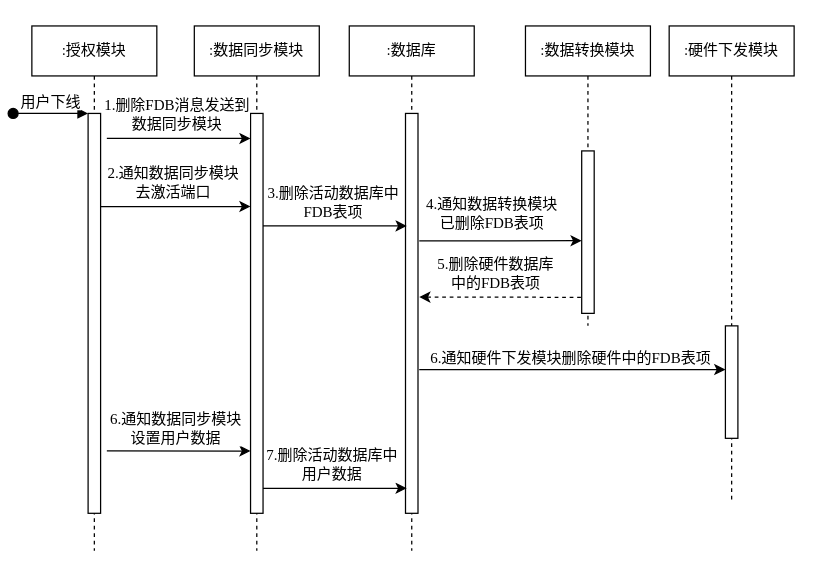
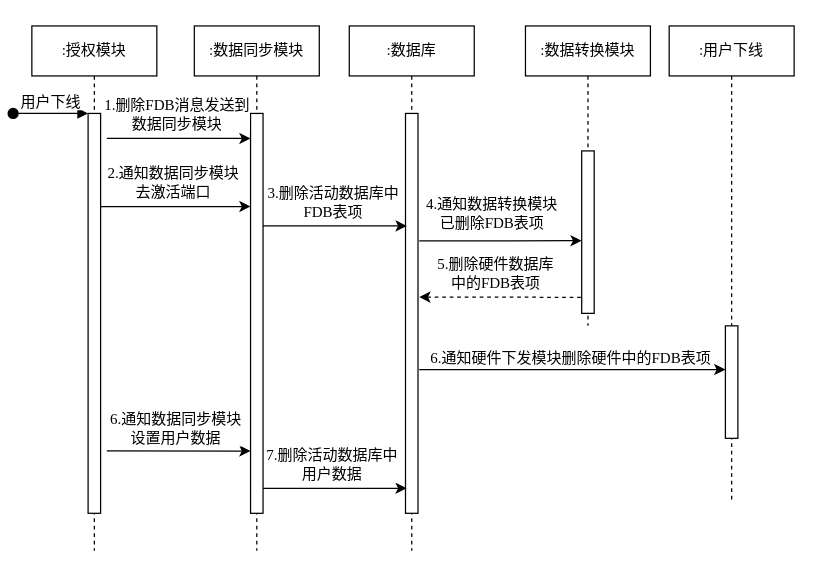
  <mxCell id="0" />
  <mxCell id="1" parent="0" />
  <mxCell id="2" value=":授权模块" style="shape=umlLifeline;perimeter=lifelinePerimeter;whiteSpace=wrap;html=1;container=0;dropTarget=0;collapsible=0;recursiveResize=0;outlineConnect=0;portConstraint=eastwest;newEdgeStyle={&quot;edgeStyle&quot;:&quot;elbowEdgeStyle&quot;,&quot;elbow&quot;:&quot;vertical&quot;,&quot;curved&quot;:0,&quot;rounded&quot;:0};fontFamily=宋体;" parent="1" vertex="1"><mxGeometry x="20" y="20" width="100" height="420" as="geometry" /></mxCell>
  <mxCell id="3" value="" style="html=1;points=[];perimeter=orthogonalPerimeter;outlineConnect=0;targetShapes=umlLifeline;portConstraint=eastwest;newEdgeStyle={&quot;edgeStyle&quot;:&quot;elbowEdgeStyle&quot;,&quot;elbow&quot;:&quot;vertical&quot;,&quot;curved&quot;:0,&quot;rounded&quot;:0};fontFamily=宋体;" parent="2" vertex="1"><mxGeometry x="45" y="70" width="10" height="320" as="geometry" /></mxCell>
  <mxCell id="4" value="用户下线" style="html=1;verticalAlign=bottom;startArrow=oval;endArrow=block;startSize=8;edgeStyle=elbowEdgeStyle;elbow=vertical;curved=0;rounded=0;fontFamily=宋体;fontSize=12;" parent="2" target="3" edge="1"><mxGeometry relative="1" as="geometry"><mxPoint x="-15" y="70" as="sourcePoint" /></mxGeometry></mxCell>
  <mxCell id="5" value=":数据同步模块" style="shape=umlLifeline;perimeter=lifelinePerimeter;whiteSpace=wrap;html=1;container=0;dropTarget=0;collapsible=0;recursiveResize=0;outlineConnect=0;portConstraint=eastwest;newEdgeStyle={&quot;edgeStyle&quot;:&quot;elbowEdgeStyle&quot;,&quot;elbow&quot;:&quot;vertical&quot;,&quot;curved&quot;:0,&quot;rounded&quot;:0};fontFamily=宋体;" parent="1" vertex="1"><mxGeometry x="150" y="20" width="100" height="420" as="geometry" /></mxCell>
  <mxCell id="6" value="" style="html=1;points=[];perimeter=orthogonalPerimeter;outlineConnect=0;targetShapes=umlLifeline;portConstraint=eastwest;newEdgeStyle={&quot;edgeStyle&quot;:&quot;elbowEdgeStyle&quot;,&quot;elbow&quot;:&quot;vertical&quot;,&quot;curved&quot;:0,&quot;rounded&quot;:0};fontFamily=宋体;" parent="5" vertex="1"><mxGeometry x="45" y="70" width="10" height="320" as="geometry" /></mxCell>
  <mxCell id="7" value=":数据库" style="shape=umlLifeline;perimeter=lifelinePerimeter;whiteSpace=wrap;html=1;container=0;dropTarget=0;collapsible=0;recursiveResize=0;outlineConnect=0;portConstraint=eastwest;newEdgeStyle={&quot;edgeStyle&quot;:&quot;elbowEdgeStyle&quot;,&quot;elbow&quot;:&quot;vertical&quot;,&quot;curved&quot;:0,&quot;rounded&quot;:0};fontFamily=宋体;" parent="1" vertex="1"><mxGeometry x="274" y="20" width="100" height="420" as="geometry" /></mxCell>
  <mxCell id="8" value="" style="html=1;points=[];perimeter=orthogonalPerimeter;outlineConnect=0;targetShapes=umlLifeline;portConstraint=eastwest;newEdgeStyle={&quot;edgeStyle&quot;:&quot;elbowEdgeStyle&quot;,&quot;elbow&quot;:&quot;vertical&quot;,&quot;curved&quot;:0,&quot;rounded&quot;:0};fontFamily=宋体;" parent="7" vertex="1"><mxGeometry x="45" y="70" width="10" height="320" as="geometry" /></mxCell>
  <mxCell id="9" value=":数据转换模块" style="shape=umlLifeline;perimeter=lifelinePerimeter;whiteSpace=wrap;html=1;container=0;dropTarget=0;collapsible=0;recursiveResize=0;outlineConnect=0;portConstraint=eastwest;newEdgeStyle={&quot;edgeStyle&quot;:&quot;elbowEdgeStyle&quot;,&quot;elbow&quot;:&quot;vertical&quot;,&quot;curved&quot;:0,&quot;rounded&quot;:0};fontFamily=宋体;" parent="1" vertex="1"><mxGeometry x="415" y="20" width="100" height="240" as="geometry" /></mxCell>
  <mxCell id="10" value="" style="html=1;points=[];perimeter=orthogonalPerimeter;outlineConnect=0;targetShapes=umlLifeline;portConstraint=eastwest;newEdgeStyle={&quot;edgeStyle&quot;:&quot;elbowEdgeStyle&quot;,&quot;elbow&quot;:&quot;vertical&quot;,&quot;curved&quot;:0,&quot;rounded&quot;:0};fontFamily=宋体;" parent="9" vertex="1"><mxGeometry x="45" y="100" width="10" height="130" as="geometry" /></mxCell>
- <mxCell id="11" value=":硬件下发模块" style="shape=umlLifeline;perimeter=lifelinePerimeter;whiteSpace=wrap;html=1;container=0;dropTarget=0;collapsible=0;recursiveResize=0;outlineConnect=0;portConstraint=eastwest;newEdgeStyle={&quot;edgeStyle&quot;:&quot;elbowEdgeStyle&quot;,&quot;elbow&quot;:&quot;vertical&quot;,&quot;curved&quot;:0,&quot;rounded&quot;:0};fontFamily=宋体;" parent="1" vertex="1"><mxGeometry x="530" y="20" width="100" height="380" as="geometry" /></mxCell>
+ <mxCell id="11" value=":用户下线" style="shape=umlLifeline;perimeter=lifelinePerimeter;whiteSpace=wrap;html=1;container=0;dropTarget=0;collapsible=0;recursiveResize=0;outlineConnect=0;portConstraint=eastwest;newEdgeStyle={&quot;edgeStyle&quot;:&quot;elbowEdgeStyle&quot;,&quot;elbow&quot;:&quot;vertical&quot;,&quot;curved&quot;:0,&quot;rounded&quot;:0};fontFamily=宋体;" parent="1" vertex="1"><mxGeometry x="530" y="20" width="100" height="380" as="geometry" /></mxCell>
  <mxCell id="12" value="" style="html=1;points=[];perimeter=orthogonalPerimeter;outlineConnect=0;targetShapes=umlLifeline;portConstraint=eastwest;newEdgeStyle={&quot;edgeStyle&quot;:&quot;elbowEdgeStyle&quot;,&quot;elbow&quot;:&quot;vertical&quot;,&quot;curved&quot;:0,&quot;rounded&quot;:0};fontFamily=宋体;" parent="11" vertex="1"><mxGeometry x="45" y="240" width="10" height="90" as="geometry" /></mxCell>
  <mxCell id="13" value="" style="endArrow=classic;html=1;rounded=0;fontFamily=宋体;" parent="1" edge="1"><mxGeometry width="50" height="50" relative="1" as="geometry"><mxPoint x="80" y="110" as="sourcePoint" /><mxPoint x="195" y="110" as="targetPoint" /></mxGeometry></mxCell>
  <mxCell id="14" value="1.删除FDB消息发送到&lt;br style=&quot;font-size: 12px;&quot;&gt;数据同步模块" style="edgeLabel;html=1;align=center;verticalAlign=middle;resizable=0;points=[];fontFamily=宋体;fontSize=12;" parent="13" vertex="1" connectable="0"><mxGeometry x="-0.148" relative="1" as="geometry"><mxPoint x="6" y="-20" as="offset" /></mxGeometry></mxCell>
  <mxCell id="15" value="" style="endArrow=classic;html=1;rounded=0;fontFamily=宋体;" parent="1" edge="1"><mxGeometry width="50" height="50" relative="1" as="geometry"><mxPoint x="205" y="180" as="sourcePoint" /><mxPoint x="320" y="180" as="targetPoint" /></mxGeometry></mxCell>
  <mxCell id="16" value="3.删除活动数据库中&lt;br style=&quot;font-size: 12px;&quot;&gt;FDB表项" style="edgeLabel;html=1;align=center;verticalAlign=middle;resizable=0;points=[];fontFamily=宋体;fontSize=12;" parent="15" vertex="1" connectable="0"><mxGeometry x="-0.148" relative="1" as="geometry"><mxPoint x="6" y="-20" as="offset" /></mxGeometry></mxCell>
  <mxCell id="17" value="" style="endArrow=none;html=1;rounded=0;endFill=0;startArrow=classic;startFill=1;dashed=1;fontFamily=宋体;" parent="1" edge="1"><mxGeometry width="50" height="50" relative="1" as="geometry"><mxPoint x="330" y="237" as="sourcePoint" /><mxPoint x="460" y="237.14" as="targetPoint" /></mxGeometry></mxCell>
  <mxCell id="18" value="5.删除硬件数据库&lt;br style=&quot;font-size: 12px;&quot;&gt;中的FDB表项" style="edgeLabel;html=1;align=center;verticalAlign=middle;resizable=0;points=[];fontFamily=宋体;fontSize=12;" parent="17" vertex="1" connectable="0"><mxGeometry x="-0.148" relative="1" as="geometry"><mxPoint x="6" y="-20" as="offset" /></mxGeometry></mxCell>
  <mxCell id="19" value="" style="endArrow=classic;html=1;rounded=0;fontFamily=宋体;" parent="1" edge="1"><mxGeometry width="50" height="50" relative="1" as="geometry"><mxPoint x="330" y="192" as="sourcePoint" /><mxPoint x="460" y="191.85" as="targetPoint" /></mxGeometry></mxCell>
  <mxCell id="20" value="4.通知数据转换模块&lt;br style=&quot;font-size: 12px;&quot;&gt;已删除FDB表项" style="edgeLabel;html=1;align=center;verticalAlign=middle;resizable=0;points=[];fontFamily=宋体;fontSize=12;" parent="19" vertex="1" connectable="0"><mxGeometry x="-0.107" y="10" relative="1" as="geometry"><mxPoint y="-12" as="offset" /></mxGeometry></mxCell>
  <mxCell id="21" value="" style="endArrow=classic;html=1;rounded=0;fontFamily=宋体;" parent="1" target="12" edge="1"><mxGeometry width="50" height="50" relative="1" as="geometry"><mxPoint x="330" y="295" as="sourcePoint" /><mxPoint x="635" y="295" as="targetPoint" /></mxGeometry></mxCell>
  <mxCell id="22" value="6.通知硬件下发模块删除硬件中的FDB表项" style="edgeLabel;html=1;align=center;verticalAlign=middle;resizable=0;points=[];fontFamily=宋体;fontSize=12;" parent="21" vertex="1" connectable="0"><mxGeometry x="-0.148" relative="1" as="geometry"><mxPoint x="16" y="-10" as="offset" /></mxGeometry></mxCell>
  <mxCell id="23" value="" style="endArrow=classic;html=1;rounded=0;fontFamily=宋体;" parent="1" edge="1"><mxGeometry width="50" height="50" relative="1" as="geometry"><mxPoint x="80" y="360" as="sourcePoint" /><mxPoint x="195" y="360.17" as="targetPoint" /></mxGeometry></mxCell>
  <mxCell id="24" value="6.通知数据同步模块&lt;br style=&quot;font-size: 12px;&quot;&gt;设置用户数据" style="edgeLabel;html=1;align=center;verticalAlign=middle;resizable=0;points=[];fontFamily=宋体;fontSize=12;" parent="23" vertex="1" connectable="0"><mxGeometry x="-0.148" relative="1" as="geometry"><mxPoint x="6" y="-19" as="offset" /></mxGeometry></mxCell>
  <mxCell id="25" value="" style="endArrow=classic;html=1;rounded=0;fontFamily=宋体;" parent="1" edge="1"><mxGeometry width="50" height="50" relative="1" as="geometry"><mxPoint x="205" y="390" as="sourcePoint" /><mxPoint x="320" y="390" as="targetPoint" /></mxGeometry></mxCell>
  <mxCell id="26" value="7.删除活动数据库中&lt;br style=&quot;font-size: 12px;&quot;&gt;用户数据" style="edgeLabel;html=1;align=center;verticalAlign=middle;resizable=0;points=[];fontFamily=宋体;fontSize=12;" parent="25" vertex="1" connectable="0"><mxGeometry x="-0.148" relative="1" as="geometry"><mxPoint x="5" y="-20" as="offset" /></mxGeometry></mxCell>
  <mxCell id="27" value="" style="endArrow=classic;html=1;rounded=0;fontFamily=宋体;" parent="1" edge="1" source="3"><mxGeometry width="50" height="50" relative="1" as="geometry"><mxPoint x="90" y="165" as="sourcePoint" /><mxPoint x="195" y="164.5" as="targetPoint" /></mxGeometry></mxCell>
  <mxCell id="28" value="2.通知数据同步模块&lt;br style=&quot;font-size: 12px;&quot;&gt;去激活端口" style="edgeLabel;html=1;align=center;verticalAlign=middle;resizable=0;points=[];fontFamily=宋体;fontSize=12;" parent="27" vertex="1" connectable="0"><mxGeometry x="-0.148" relative="1" as="geometry"><mxPoint x="6" y="-20" as="offset" /></mxGeometry></mxCell>
